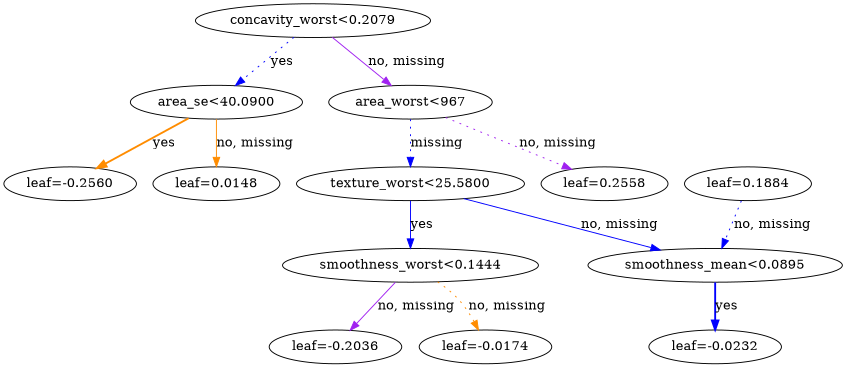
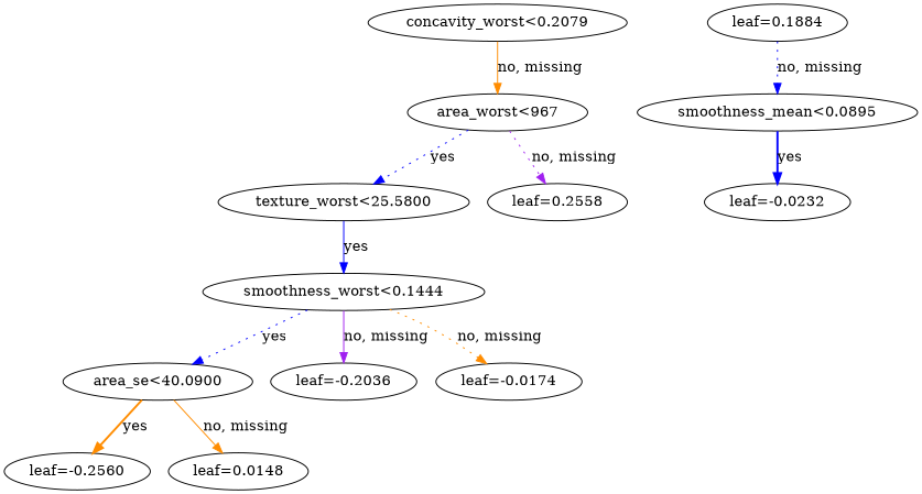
  digraph {
    rankdir=UD
    edge [color=blue style=dotted]
    n1 [label="concavity_worst<0.2079"]
    n2 [label="area_se<40.0900"]
    n3 [label="area_worst<967"]
    n4 [label="leaf=-0.2560"]
    n5 [label="leaf=0.0148"]
    n6 [label="texture_worst<25.5800"]
    n7 [label="leaf=0.2558"]
    n8 [label="smoothness_worst<0.1444"]
    n9 [label="smoothness_mean<0.0895"]
    n10 [label="leaf=-0.2036"]
    n11 [label="leaf=-0.0174"]
    n12 [label="leaf=-0.0232"]
    n13 [label="leaf=0.1884"]
-   n1 -> n2 [label=yes]
-   n1 -> n3 [color=purple label="no, missing" style=solid]
+   n8 -> n2 [label=yes]
+   n1 -> n3 [color=darkorange label="no, missing" style=solid]
    n2 -> n4 [color=darkorange label=yes style=bold]
    n2 -> n5 [color=darkorange label="no, missing" style=solid]
-   n3 -> n6 [label=missing]
+   n3 -> n6 [label=yes]
    n3 -> n7 [color=purple label="no, missing"]
    n6 -> n8 [label=yes style=solid]
-   n6 -> n9 [label="no, missing" style=solid]
    n8 -> n10 [color=purple label="no, missing" style=solid]
    n8 -> n11 [color=darkorange label="no, missing"]
    n9 -> n12 [label=yes style=bold]
    n13 -> n9 [label="no, missing"]
  }
